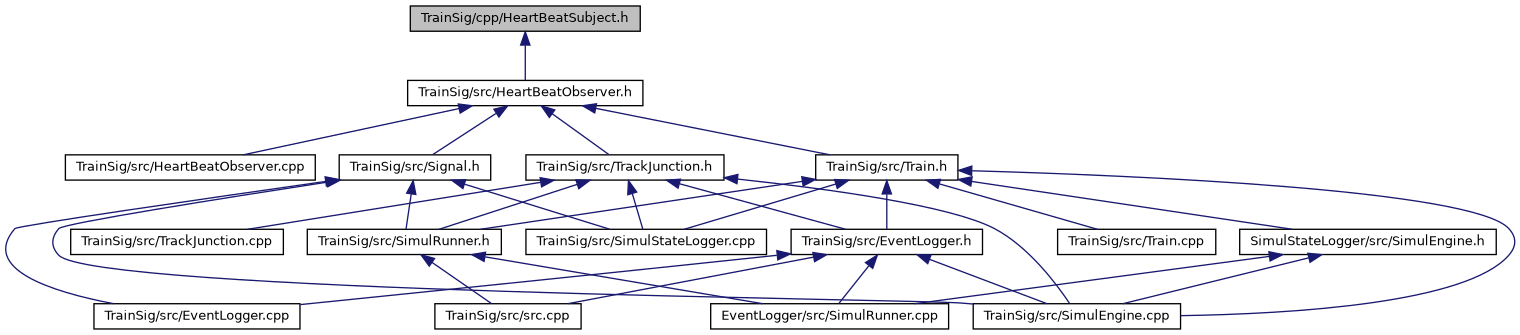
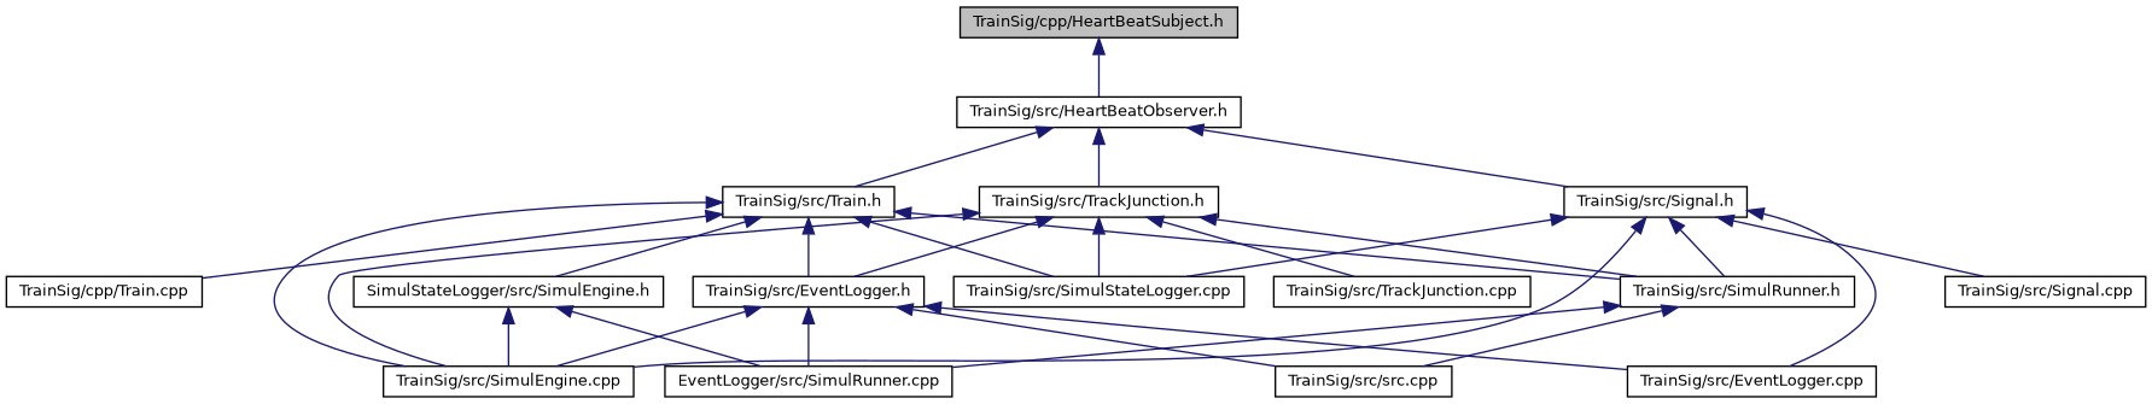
  digraph {
    node [color=black fillcolor=white fontname=Helvetica fontsize=10 shape=record style=filled]
    edge [color=midnightblue dir=back fontname=Helvetica fontsize=10 labelfontname=Helvetica labelfontsize=10 style=solid]
    n1 [fillcolor=grey75 fontcolor=black height=0.2 label="TrainSig/cpp/HeartBeatSubject.h" width=0.4]
    n2 [height=0.2 label="TrainSig/src/HeartBeatObserver.h" width=0.4]
-   n3 [height=0.2 label="TrainSig/src/HeartBeatObserver.cpp" width=0.4]
    n4 [height=0.2 label="TrainSig/src/Signal.h" width=0.4]
    n5 [height=0.2 label="TrainSig/src/TrackJunction.h" width=0.4]
    n6 [height=0.2 label="TrainSig/src/Train.h" width=0.4]
    n7 [height=0.2 label="TrainSig/src/SimulEngine.cpp" width=0.4]
+   n8 [height=0.2 label="TrainSig/src/Signal.cpp" width=0.4]
    n9 [height=0.2 label="TrainSig/src/SimulRunner.h" width=0.4]
    n10 [height=0.2 label="TrainSig/src/SimulStateLogger.cpp" width=0.4]
    n11 [height=0.2 label="TrainSig/src/EventLogger.cpp" width=0.4]
    n12 [height=0.2 label="TrainSig/src/EventLogger.h" width=0.4]
    n13 [height=0.2 label="TrainSig/src/TrackJunction.cpp" width=0.4]
    n14 [height=0.2 label="SimulStateLogger/src/SimulEngine.h" width=0.4]
-   n15 [height=0.2 label="TrainSig/src/Train.cpp" width=0.4]
+   n15 [height=0.2 label="TrainSig/cpp/Train.cpp" width=0.4]
    n16 [height=0.2 label="TrainSig/src/src.cpp" width=0.4]
    n17 [height=0.2 label="EventLogger/src/SimulRunner.cpp" width=0.4]
    n1 -> n2
-   n2 -> n3
    n2 -> n4
    n2 -> n5
    n2 -> n6
    n4 -> n7
+   n4 -> n8
    n4 -> n9
    n4 -> n10
    n4 -> n11
    n5 -> n7
    n5 -> n9
    n5 -> n10
    n5 -> n12
    n5 -> n13
    n6 -> n7
    n6 -> n9
    n6 -> n10
    n6 -> n12
    n6 -> n14
    n6 -> n15
    n9 -> n16
    n9 -> n17
    n12 -> n7
    n12 -> n11
    n12 -> n16
    n12 -> n17
    n14 -> n7
    n14 -> n17
  }
